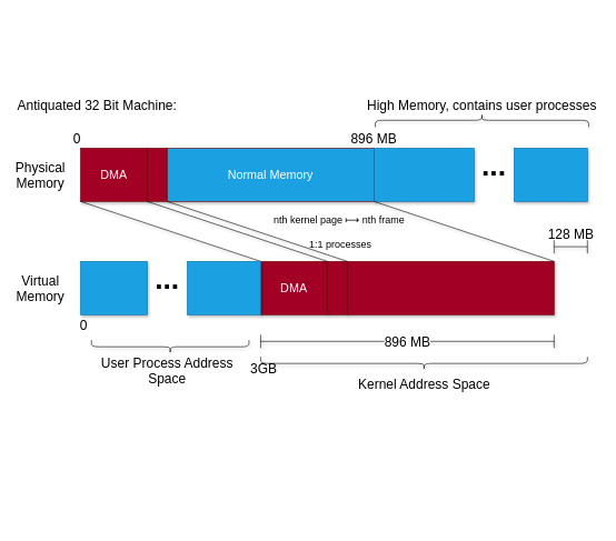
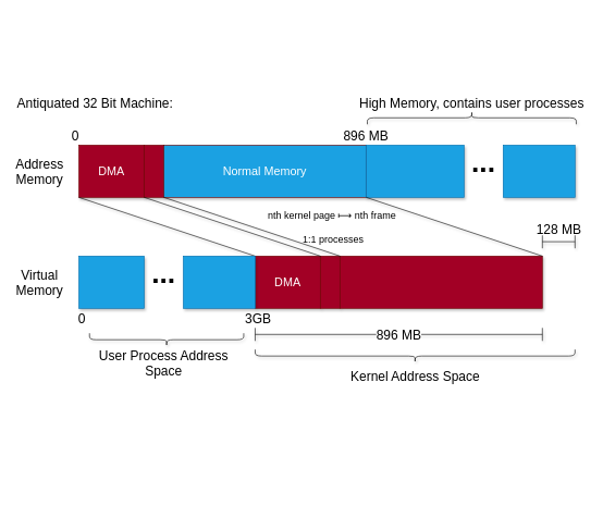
  <mxCell id="0" />
  <mxCell id="1" parent="0" />
  <mxCell id="2" value="DMA" style="rounded=0;whiteSpace=wrap;html=1;fillColor=#a20025;strokeColor=#6F0000;fontColor=#ffffff;shadow=1;fontSize=18;" vertex="1" parent="1"><mxGeometry x="120" y="221.87" width="100" height="80" as="geometry" /></mxCell>
  <mxCell id="3" value="" style="rounded=0;whiteSpace=wrap;html=1;fillColor=#a20025;strokeColor=#6F0000;fontColor=#ffffff;shadow=1;" vertex="1" parent="1"><mxGeometry x="220" y="221.87" width="30" height="80" as="geometry" /></mxCell>
  <mxCell id="4" value="Normal Memory" style="rounded=0;whiteSpace=wrap;html=1;fillColor=#1ba1e2;strokeColor=#6F0000;fontColor=#ffffff;shadow=1;fontSize=18;" vertex="1" parent="1"><mxGeometry x="250" y="221.87" width="310" height="80" as="geometry" /></mxCell>
  <mxCell id="5" value="" style="rounded=0;whiteSpace=wrap;html=1;fillColor=#1ba1e2;strokeColor=#006EAF;fontColor=#ffffff;shadow=1;" vertex="1" parent="1"><mxGeometry x="560" y="221.87" width="150" height="80" as="geometry" /></mxCell>
  <mxCell id="6" value="DMA" style="rounded=0;whiteSpace=wrap;html=1;fillColor=#a20025;strokeColor=#6F0000;fontColor=#ffffff;shadow=1;fontSize=18;" vertex="1" parent="1"><mxGeometry x="390" y="391.87" width="100" height="80" as="geometry" /></mxCell>
  <mxCell id="7" value="" style="rounded=0;whiteSpace=wrap;html=1;fillColor=#a20025;strokeColor=#6F0000;fontColor=#ffffff;shadow=1;" vertex="1" parent="1"><mxGeometry x="490" y="391.87" width="30" height="80" as="geometry" /></mxCell>
  <mxCell id="8" value="" style="rounded=0;whiteSpace=wrap;html=1;fillColor=#a20025;strokeColor=#6F0000;fontColor=#ffffff;shadow=1;" vertex="1" parent="1"><mxGeometry x="520" y="391.87" width="310" height="80" as="geometry" /></mxCell>
  <mxCell id="9" value="" style="endArrow=none;html=1;entryX=1;entryY=1;entryDx=0;entryDy=0;exitX=1;exitY=0;exitDx=0;exitDy=0;shadow=1;" edge="1" parent="1" source="8" target="4"><mxGeometry width="50" height="50" relative="1" as="geometry"><mxPoint x="430" y="701.87" as="sourcePoint" /><mxPoint x="480" y="651.87" as="targetPoint" /></mxGeometry></mxCell>
  <mxCell id="10" value="" style="endArrow=none;html=1;entryX=0;entryY=1;entryDx=0;entryDy=0;exitX=0;exitY=0;exitDx=0;exitDy=0;shadow=1;" edge="1" parent="1" source="8" target="4"><mxGeometry width="50" height="50" relative="1" as="geometry"><mxPoint x="840" y="401.87" as="sourcePoint" /><mxPoint x="570" y="311.87" as="targetPoint" /></mxGeometry></mxCell>
  <mxCell id="11" value="" style="endArrow=none;html=1;exitX=0;exitY=0;exitDx=0;exitDy=0;entryX=0;entryY=1;entryDx=0;entryDy=0;shadow=1;" edge="1" parent="1" source="7" target="3"><mxGeometry width="50" height="50" relative="1" as="geometry"><mxPoint x="530" y="401.87" as="sourcePoint" /><mxPoint x="230" y="361.87" as="targetPoint" /></mxGeometry></mxCell>
  <mxCell id="12" value="" style="endArrow=none;html=1;exitX=0;exitY=0;exitDx=0;exitDy=0;entryX=0;entryY=1;entryDx=0;entryDy=0;shadow=1;" edge="1" parent="1" source="6" target="2"><mxGeometry width="50" height="50" relative="1" as="geometry"><mxPoint x="500" y="401.87" as="sourcePoint" /><mxPoint x="230" y="311.87" as="targetPoint" /></mxGeometry></mxCell>
  <mxCell id="13" value="" style="shape=curlyBracket;whiteSpace=wrap;html=1;rounded=1;flipH=1;rotation=90;shadow=1;" vertex="1" parent="1"><mxGeometry x="625" y="299.99" width="20" height="490" as="geometry" /></mxCell>
  <mxCell id="14" value="" style="rounded=0;whiteSpace=wrap;html=1;fillColor=#1ba1e2;strokeColor=#006EAF;fontColor=#ffffff;shadow=1;" vertex="1" parent="1"><mxGeometry x="770" y="221.87" width="110" height="80" as="geometry" /></mxCell>
  <mxCell id="15" value="..." style="text;html=1;strokeColor=none;fillColor=none;align=center;verticalAlign=bottom;whiteSpace=wrap;rounded=0;fontSize=44;fontStyle=1;shadow=1;" vertex="1" parent="1"><mxGeometry x="720" y="256.87" width="40" height="20" as="geometry" /></mxCell>
  <mxCell id="16" value="" style="rounded=0;whiteSpace=wrap;html=1;fillColor=#1ba1e2;strokeColor=#006EAF;fontColor=#ffffff;shadow=1;" vertex="1" parent="1"><mxGeometry x="120" y="391.87" width="100" height="80" as="geometry" /></mxCell>
  <mxCell id="17" value="" style="rounded=0;whiteSpace=wrap;html=1;fillColor=#1ba1e2;strokeColor=#006EAF;fontColor=#ffffff;shadow=1;" vertex="1" parent="1"><mxGeometry x="280" y="391.87" width="110" height="80" as="geometry" /></mxCell>
  <mxCell id="18" value="..." style="text;html=1;strokeColor=none;fillColor=none;align=center;verticalAlign=bottom;whiteSpace=wrap;rounded=0;fontSize=44;fontStyle=1;shadow=1;" vertex="1" parent="1"><mxGeometry x="230" y="426.87" width="40" height="20" as="geometry" /></mxCell>
  <mxCell id="19" value="nth kernel page&amp;nbsp;⟼ nth frame&amp;nbsp;&lt;br&gt;&lt;br&gt;1:1 processes" style="text;html=1;strokeColor=none;fillColor=none;align=center;verticalAlign=middle;whiteSpace=wrap;rounded=0;fontSize=15;shadow=1;" vertex="1" parent="1"><mxGeometry x="395" y="321.87" width="230" height="50" as="geometry" /></mxCell>
- <mxCell id="20" value="Physical&lt;br style=&quot;font-size: 20px;&quot;&gt;Memory" style="text;html=1;strokeColor=none;fillColor=none;align=center;verticalAlign=middle;whiteSpace=wrap;rounded=0;fontSize=20;shadow=1;" vertex="1" parent="1"><mxGeometry x="20" y="246.87" width="80" height="30" as="geometry" /></mxCell>
+ <mxCell id="20" value="Address&lt;br style=&quot;font-size: 20px;&quot;&gt;Memory" style="text;html=1;strokeColor=none;fillColor=none;align=center;verticalAlign=middle;whiteSpace=wrap;rounded=0;fontSize=20;shadow=1;" vertex="1" parent="1"><mxGeometry x="20" y="246.87" width="80" height="30" as="geometry" /></mxCell>
  <mxCell id="21" value="Virtual&lt;br&gt;Memory" style="text;html=1;strokeColor=none;fillColor=none;align=center;verticalAlign=middle;whiteSpace=wrap;rounded=0;fontSize=20;shadow=1;" vertex="1" parent="1"><mxGeometry x="20" y="416.87" width="80" height="30" as="geometry" /></mxCell>
  <mxCell id="22" value="" style="shape=curlyBracket;whiteSpace=wrap;html=1;rounded=1;flipH=1;rotation=90;shadow=1;" vertex="1" parent="1"><mxGeometry x="244.38" y="401.87" width="20" height="236.25" as="geometry" /></mxCell>
  <mxCell id="23" value="User Process Address Space" style="text;html=1;strokeColor=none;fillColor=none;align=center;verticalAlign=middle;whiteSpace=wrap;rounded=0;fontSize=20;shadow=1;" vertex="1" parent="1"><mxGeometry x="150" y="529.99" width="200" height="51.88" as="geometry" /></mxCell>
  <mxCell id="24" value="Kernel Address Space" style="text;html=1;strokeColor=none;fillColor=none;align=center;verticalAlign=middle;whiteSpace=wrap;rounded=0;fontSize=20;shadow=1;" vertex="1" parent="1"><mxGeometry x="527.5" y="559.99" width="215" height="30" as="geometry" /></mxCell>
  <mxCell id="25" value="" style="group;shadow=1;" vertex="1" connectable="0" parent="1"><mxGeometry x="390" y="501.87" width="440" height="20" as="geometry" /></mxCell>
  <mxCell id="26" value="896 MB" style="endArrow=none;html=1;fontSize=20;shadow=1;" edge="1" parent="25"><mxGeometry width="50" height="50" relative="1" as="geometry"><mxPoint y="10" as="sourcePoint" /><mxPoint x="440" y="10" as="targetPoint" /></mxGeometry></mxCell>
  <mxCell id="27" value="" style="endArrow=none;html=1;fontSize=20;shadow=1;" edge="1" parent="25"><mxGeometry width="50" height="50" relative="1" as="geometry"><mxPoint y="20" as="sourcePoint" /><mxPoint as="targetPoint" /></mxGeometry></mxCell>
  <mxCell id="28" value="" style="endArrow=none;html=1;fontSize=20;shadow=1;" edge="1" parent="25"><mxGeometry width="50" height="50" relative="1" as="geometry"><mxPoint x="440" y="20" as="sourcePoint" /><mxPoint x="440" as="targetPoint" /></mxGeometry></mxCell>
  <mxCell id="29" value="0" style="text;html=1;strokeColor=none;fillColor=none;align=center;verticalAlign=middle;whiteSpace=wrap;rounded=0;fontSize=20;shadow=1;" vertex="1" parent="1"><mxGeometry x="110" y="471.87" width="30" height="30" as="geometry" /></mxCell>
- <mxCell id="30" value="3GB" style="text;html=1;strokeColor=none;fillColor=none;align=center;verticalAlign=middle;whiteSpace=wrap;rounded=0;fontSize=20;shadow=1;" vertex="1" parent="1"><mxGeometry x="380" y="536.87" width="30" height="30" as="geometry" /></mxCell>
+ <mxCell id="30" value="3GB" style="text;html=1;strokeColor=none;fillColor=none;align=center;verticalAlign=middle;whiteSpace=wrap;rounded=0;fontSize=20;shadow=1;" vertex="1" parent="1"><mxGeometry x="380" y="471.87" width="30" height="30" as="geometry" /></mxCell>
  <mxCell id="31" value="0" style="text;html=1;strokeColor=none;fillColor=none;align=center;verticalAlign=middle;whiteSpace=wrap;rounded=0;fontSize=20;shadow=1;" vertex="1" parent="1"><mxGeometry x="100" y="191.87" width="30" height="30" as="geometry" /></mxCell>
  <mxCell id="32" value="896 MB" style="text;html=1;strokeColor=none;fillColor=none;align=center;verticalAlign=middle;whiteSpace=wrap;rounded=0;fontSize=20;shadow=1;" vertex="1" parent="1"><mxGeometry x="520" y="191.87" width="80" height="30" as="geometry" /></mxCell>
  <mxCell id="33" value="" style="shape=curlyBracket;whiteSpace=wrap;html=1;rounded=1;flipH=1;rotation=-90;shadow=1;" vertex="1" parent="1"><mxGeometry x="711.88" y="20" width="20" height="320" as="geometry" /></mxCell>
  <mxCell id="34" value="High Memory, contains user processes" style="text;html=1;strokeColor=none;fillColor=none;align=center;verticalAlign=middle;whiteSpace=wrap;rounded=0;fontSize=20;shadow=1;" vertex="1" parent="1"><mxGeometry x="542.82" y="141.87" width="358.12" height="30" as="geometry" /></mxCell>
  <mxCell id="35" value="Antiquated 32 Bit Machine:" style="text;html=1;strokeColor=none;fillColor=none;align=center;verticalAlign=middle;whiteSpace=wrap;rounded=0;fontSize=20;shadow=1;" vertex="1" parent="1"><mxGeometry x="20" y="141.87" width="250" height="30" as="geometry" /></mxCell>
  <mxCell id="36" value="" style="group;shadow=1;" vertex="1" connectable="0" parent="1"><mxGeometry x="830" y="360" width="50" height="20" as="geometry" /></mxCell>
  <mxCell id="37" value="128 MB" style="endArrow=none;html=1;fontSize=20;shadow=1;" edge="1" parent="36"><mxGeometry y="20" width="50" height="50" relative="1" as="geometry"><mxPoint y="9.8" as="sourcePoint" /><mxPoint x="50" y="9.8" as="targetPoint" /><mxPoint as="offset" /></mxGeometry></mxCell>
  <mxCell id="38" value="" style="endArrow=none;html=1;fontSize=20;shadow=1;" edge="1" parent="36"><mxGeometry width="50" height="50" relative="1" as="geometry"><mxPoint y="20" as="sourcePoint" /><mxPoint as="targetPoint" /></mxGeometry></mxCell>
  <mxCell id="39" value="" style="endArrow=none;html=1;fontSize=20;shadow=1;" edge="1" parent="36"><mxGeometry width="50" height="50" relative="1" as="geometry"><mxPoint x="50" y="20" as="sourcePoint" /><mxPoint x="50" as="targetPoint" /></mxGeometry></mxCell>
